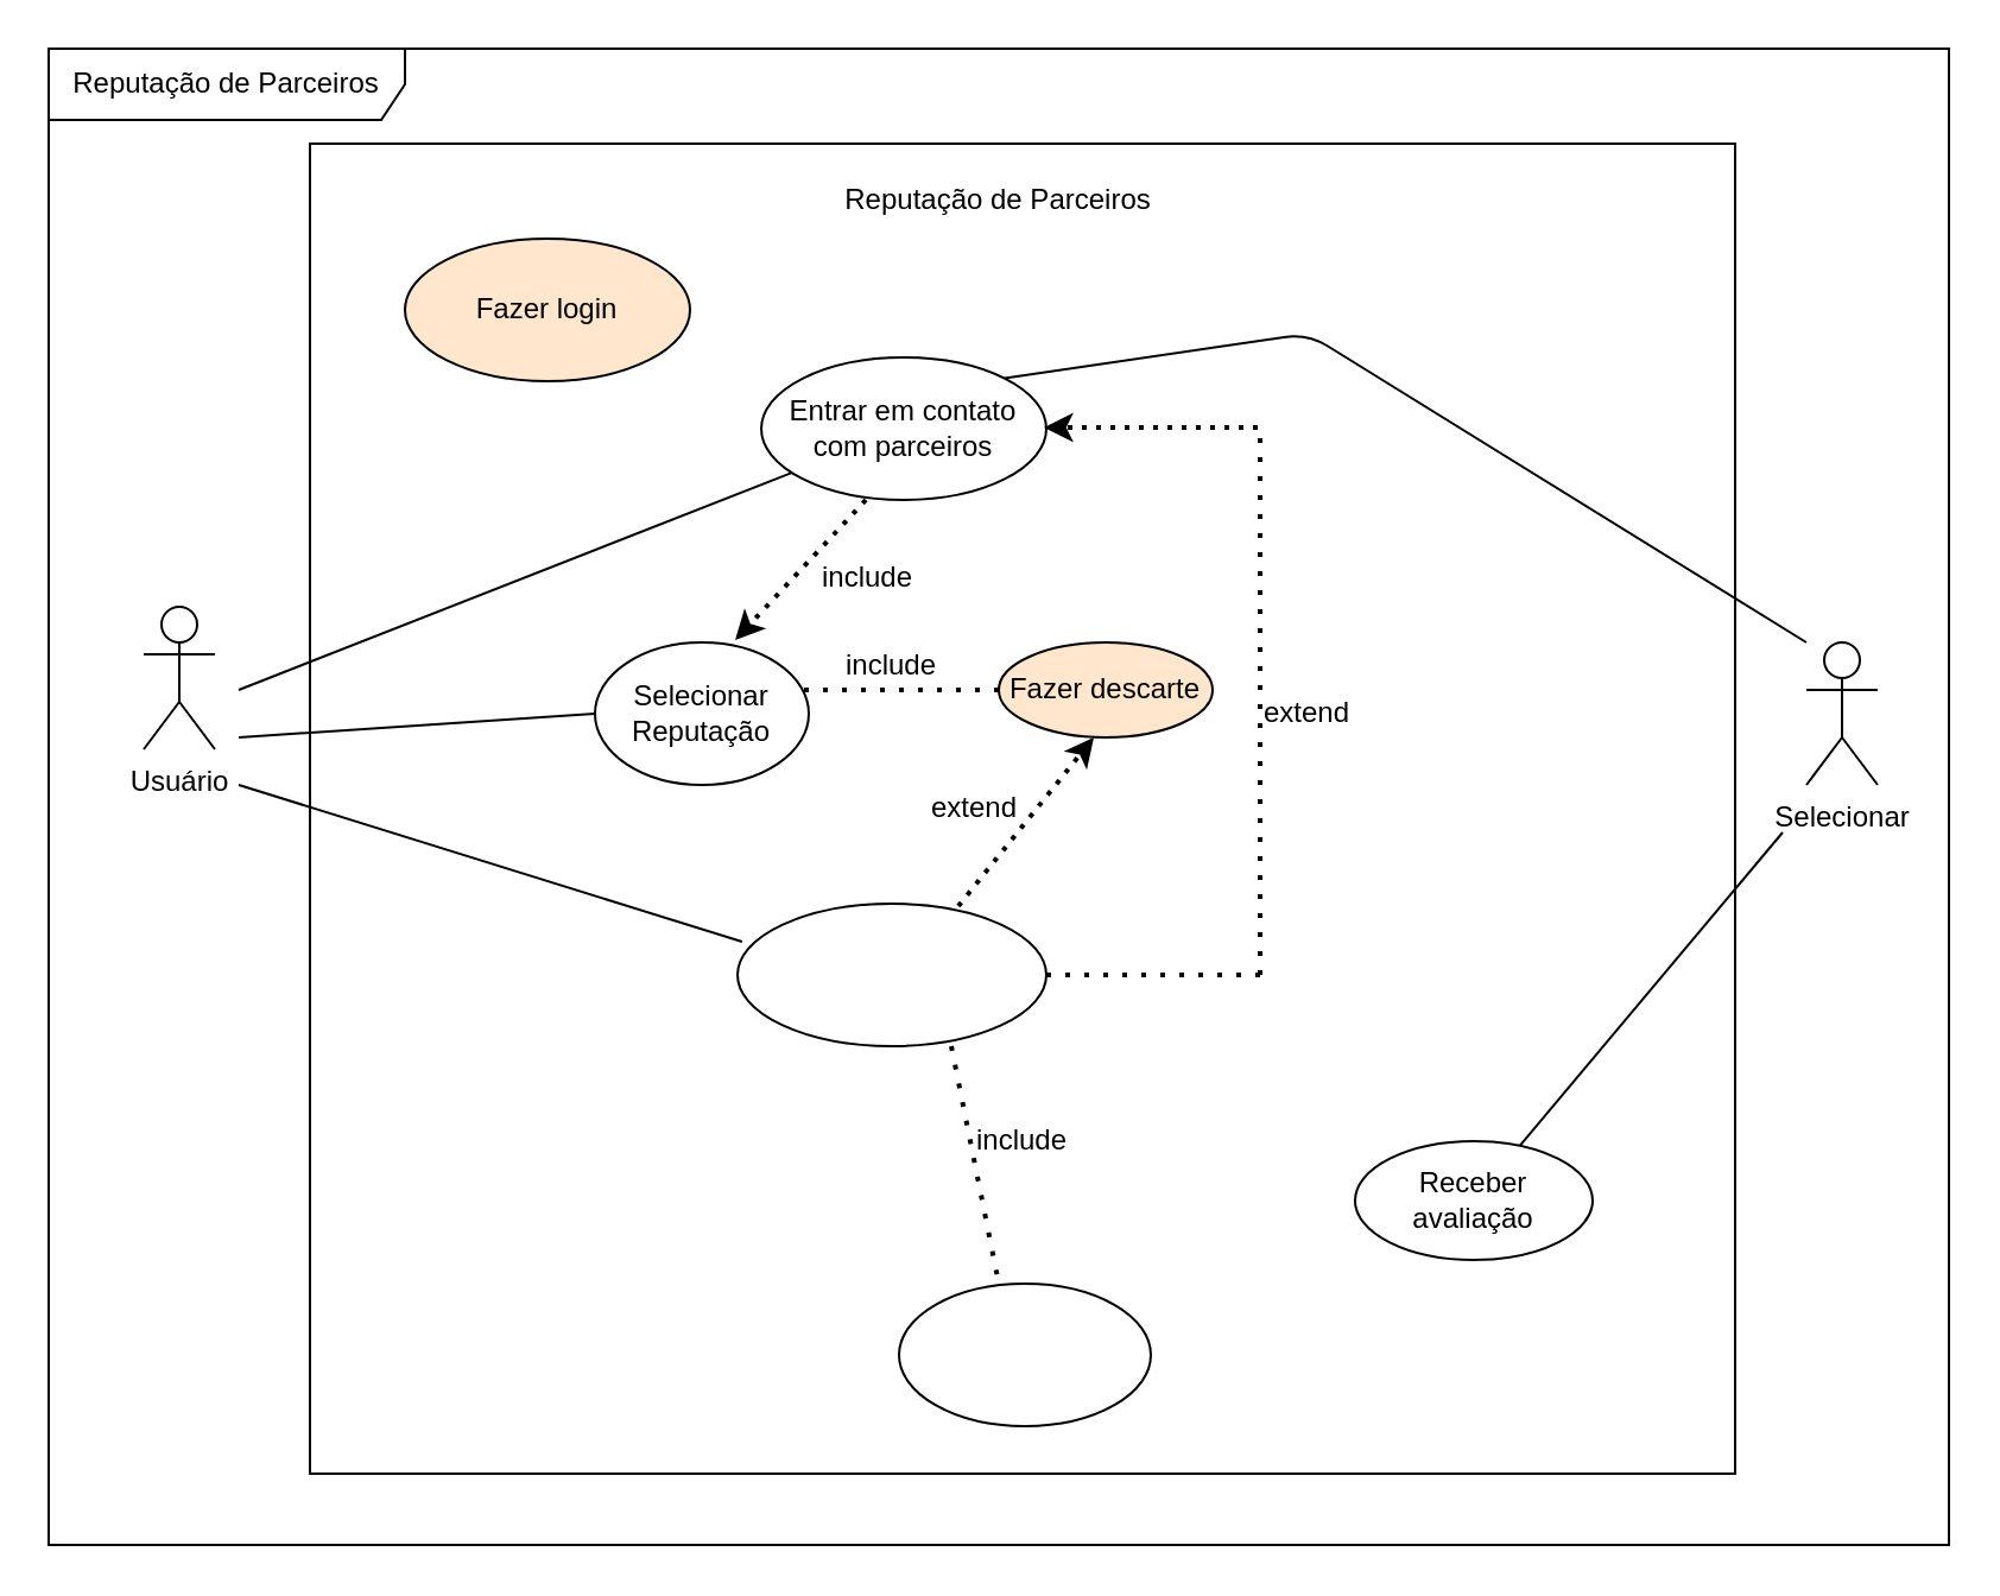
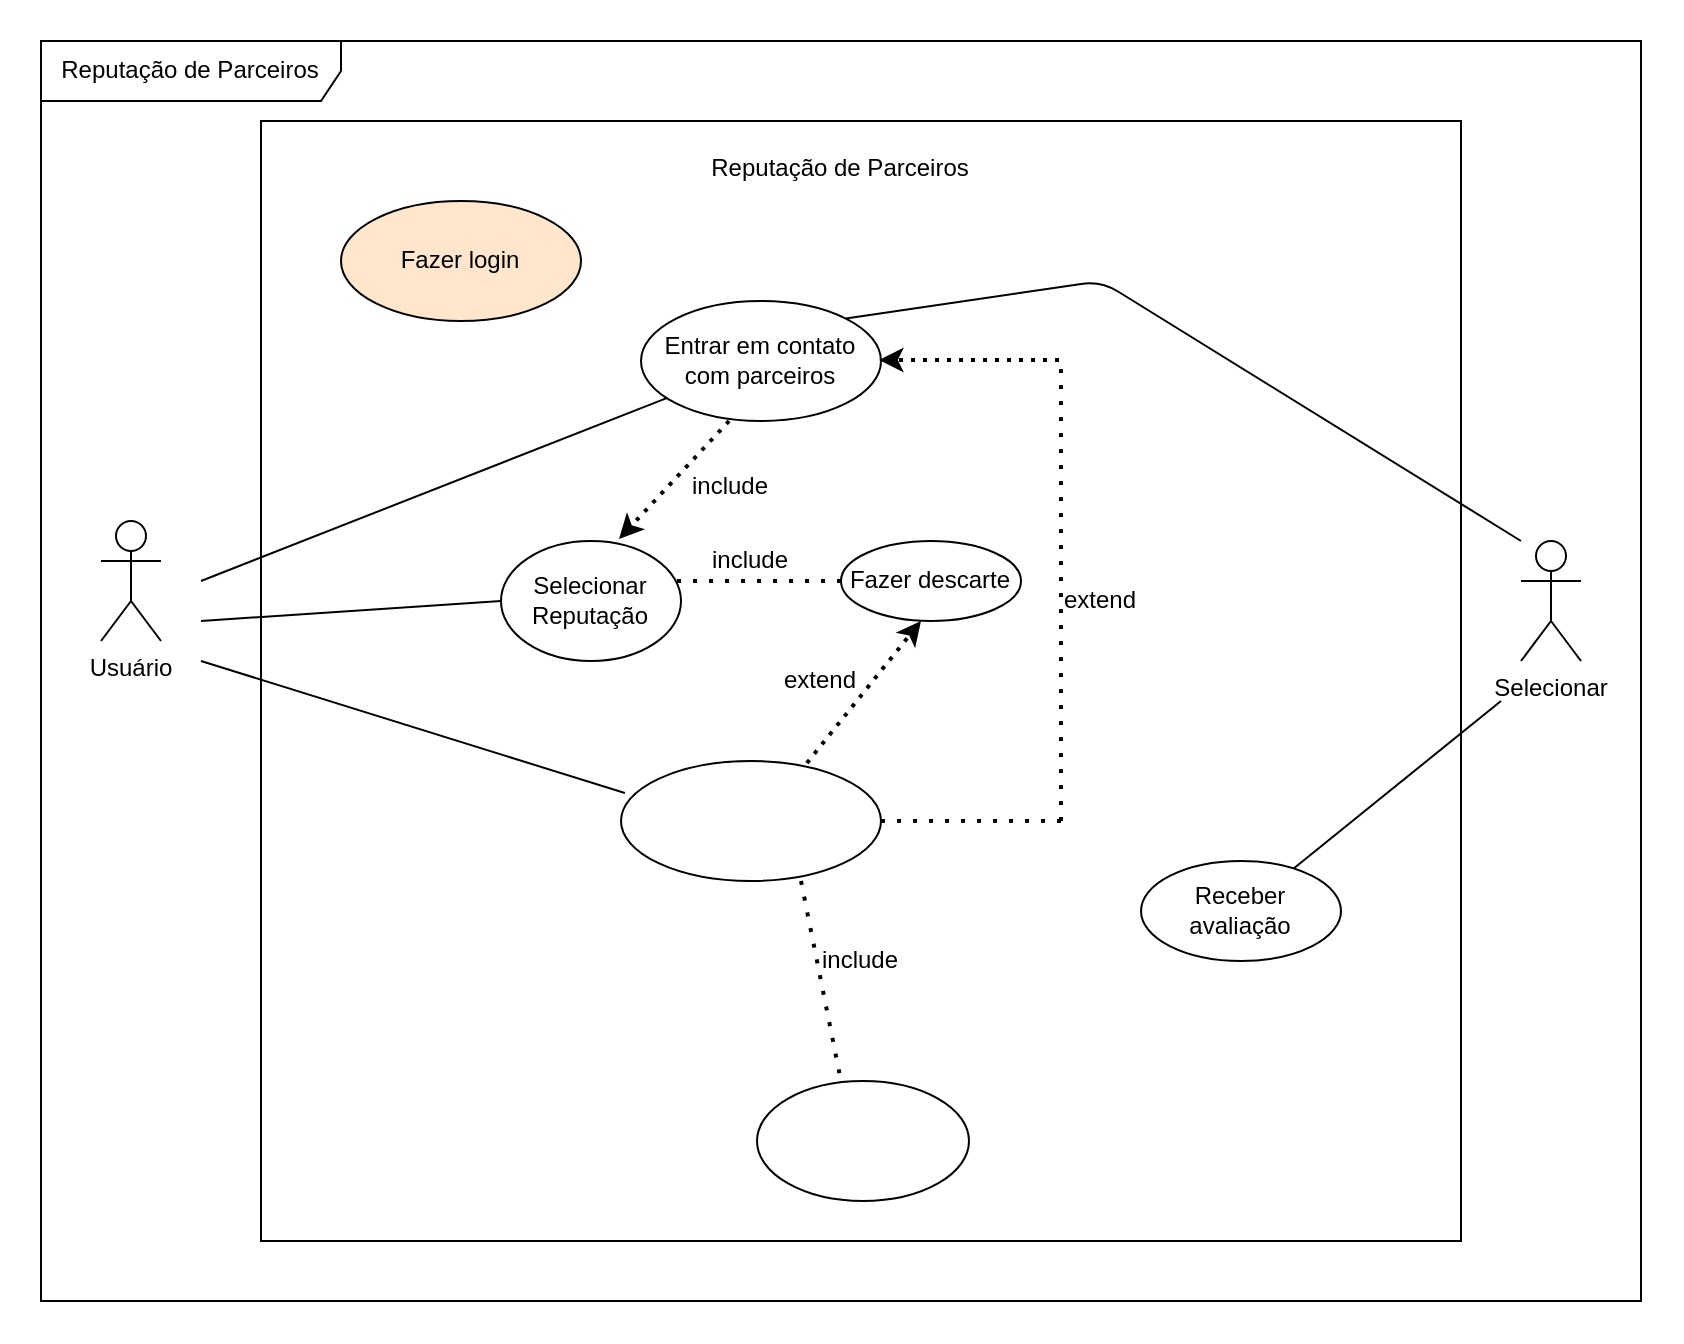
  <mxCell id="0" />
  <mxCell id="1" parent="0" />
- <mxCell id="2" value="Usuário" style="shape=umlActor;verticalLabelPosition=bottom;verticalAlign=top;outlineConnect=0;html=1;" parent="1" vertex="1"><mxGeometry x="60" y="255" width="30" height="60" as="geometry" /></mxCell>
+ <mxCell id="2" value="Usuário" style="shape=umlActor;verticalLabelPosition=bottom;verticalAlign=top;outlineConnect=0;html=1;" parent="1" vertex="1"><mxGeometry x="50" y="260" width="30" height="60" as="geometry" /></mxCell>
  <mxCell id="3" value="" style="endArrow=none;html=1;" parent="1" target="4" edge="1"><mxGeometry width="50" height="50" relative="1" as="geometry"><mxPoint x="100" y="290" as="sourcePoint" /><mxPoint x="240" y="180" as="targetPoint" /><Array as="points" /></mxGeometry></mxCell>
  <mxCell id="4" value="" style="ellipse;whiteSpace=wrap;html=1;" parent="1" vertex="1"><mxGeometry x="320" y="150" width="120" height="60" as="geometry" /></mxCell>
  <mxCell id="5" value="&lt;font style=&quot;vertical-align: inherit&quot;&gt;&lt;font style=&quot;vertical-align: inherit&quot;&gt;Entrar em contato com parceiros&lt;/font&gt;&lt;/font&gt;" style="text;html=1;strokeColor=none;fillColor=none;align=center;verticalAlign=middle;whiteSpace=wrap;rounded=0;" parent="1" vertex="1"><mxGeometry x="330" y="170" width="100" height="20" as="geometry" /></mxCell>
  <mxCell id="6" value="Selecionar" style="shape=umlActor;verticalLabelPosition=bottom;verticalAlign=top;html=1;outlineConnect=0;" parent="1" vertex="1"><mxGeometry x="760" y="270" width="30" height="60" as="geometry" /></mxCell>
  <mxCell id="7" value="" style="ellipse;whiteSpace=wrap;html=1;" parent="1" vertex="1"><mxGeometry x="310" y="380" width="130" height="60" as="geometry" /></mxCell>
  <mxCell id="8" value="" style="endArrow=none;html=1;exitX=0.015;exitY=0.267;exitDx=0;exitDy=0;exitPerimeter=0;" parent="1" source="7" edge="1"><mxGeometry width="50" height="50" relative="1" as="geometry"><mxPoint x="280" y="400" as="sourcePoint" /><mxPoint x="100" y="330" as="targetPoint" /></mxGeometry></mxCell>
  <mxCell id="9" value="include" style="text;html=1;strokeColor=none;fillColor=none;align=center;verticalAlign=middle;whiteSpace=wrap;rounded=0;" parent="1" vertex="1"><mxGeometry x="410" y="470" width="40" height="20" as="geometry" /></mxCell>
  <mxCell id="10" value="" style="endArrow=none;html=1;" parent="1" edge="1"><mxGeometry width="50" height="50" relative="1" as="geometry"><mxPoint x="100" y="310" as="sourcePoint" /><mxPoint x="250" y="300" as="targetPoint" /></mxGeometry></mxCell>
  <mxCell id="11" value="" style="endArrow=none;dashed=1;html=1;dashPattern=1 3;strokeWidth=2;" parent="1" edge="1"><mxGeometry width="50" height="50" relative="1" as="geometry"><mxPoint x="400" y="440" as="sourcePoint" /><mxPoint x="420" y="540" as="targetPoint" /></mxGeometry></mxCell>
  <mxCell id="12" value="" style="ellipse;whiteSpace=wrap;html=1;" parent="1" vertex="1"><mxGeometry x="378" y="540" width="106" height="60" as="geometry" /></mxCell>
  <mxCell id="13" value="" style="endArrow=classic;html=1;dashed=1;dashPattern=1 2;strokeWidth=2;exitX=0.715;exitY=0.017;exitDx=0;exitDy=0;exitPerimeter=0;" parent="1" source="7" edge="1"><mxGeometry width="50" height="50" relative="1" as="geometry"><mxPoint x="350" y="380" as="sourcePoint" /><mxPoint x="460" y="310" as="targetPoint" /></mxGeometry></mxCell>
  <mxCell id="14" value="extend" style="text;html=1;strokeColor=none;fillColor=none;align=center;verticalAlign=middle;whiteSpace=wrap;rounded=0;" parent="1" vertex="1"><mxGeometry x="390" y="330" width="40" height="20" as="geometry" /></mxCell>
  <mxCell id="15" value="" style="endArrow=none;dashed=1;html=1;dashPattern=1 3;strokeWidth=2;" parent="1" edge="1"><mxGeometry width="50" height="50" relative="1" as="geometry"><mxPoint x="530" y="410" as="sourcePoint" /><mxPoint x="530" y="180" as="targetPoint" /></mxGeometry></mxCell>
  <mxCell id="16" value="extend" style="text;html=1;strokeColor=none;fillColor=none;align=center;verticalAlign=middle;whiteSpace=wrap;rounded=0;" parent="1" vertex="1"><mxGeometry x="530" y="290" width="40" height="20" as="geometry" /></mxCell>
  <mxCell id="17" value="" style="endArrow=none;html=1;strokeWidth=1;exitX=1;exitY=0;exitDx=0;exitDy=0;" parent="1" source="4" edge="1"><mxGeometry width="50" height="50" relative="1" as="geometry"><mxPoint x="435" y="129.5" as="sourcePoint" /><mxPoint x="760" y="270" as="targetPoint" /><Array as="points"><mxPoint x="550" y="140" /></Array></mxGeometry></mxCell>
  <mxCell id="18" value="" style="endArrow=classic;html=1;strokeWidth=2;dashed=1;dashPattern=1 2;" parent="1" edge="1"><mxGeometry width="50" height="50" relative="1" as="geometry"><mxPoint x="529" y="179.5" as="sourcePoint" /><mxPoint x="439" y="179.5" as="targetPoint" /></mxGeometry></mxCell>
  <mxCell id="19" value="" style="endArrow=none;dashed=1;html=1;dashPattern=1 3;strokeWidth=2;exitX=1;exitY=0.5;exitDx=0;exitDy=0;" parent="1" edge="1"><mxGeometry width="50" height="50" relative="1" as="geometry"><mxPoint x="440" y="410" as="sourcePoint" /><mxPoint x="530" y="410" as="targetPoint" /></mxGeometry></mxCell>
  <mxCell id="20" value="" style="endArrow=none;dashed=1;html=1;dashPattern=1 3;strokeWidth=2;entryX=0;entryY=0.5;entryDx=0;entryDy=0;" parent="1" target="22" edge="1"><mxGeometry width="50" height="50" relative="1" as="geometry"><mxPoint x="380" y="290" as="sourcePoint" /><mxPoint x="410" y="290" as="targetPoint" /><Array as="points"><mxPoint x="330" y="290" /><mxPoint x="370" y="290" /></Array></mxGeometry></mxCell>
  <mxCell id="21" value="" style="ellipse;whiteSpace=wrap;html=1;" parent="1" vertex="1"><mxGeometry x="250" y="270" width="90" height="60" as="geometry" /></mxCell>
- <mxCell id="22" value="Fazer descarte" style="ellipse;whiteSpace=wrap;html=1;fillColor=#ffe6cc;" parent="1" vertex="1"><mxGeometry x="420" y="270" width="90" height="40" as="geometry" /></mxCell>
+ <mxCell id="22" value="Fazer descarte" style="ellipse;whiteSpace=wrap;html=1;" parent="1" vertex="1"><mxGeometry x="420" y="270" width="90" height="40" as="geometry" /></mxCell>
  <mxCell id="23" value="Selecionar Reputação" style="text;html=1;strokeColor=none;fillColor=none;align=center;verticalAlign=middle;whiteSpace=wrap;rounded=0;" parent="1" vertex="1"><mxGeometry x="250" y="290" width="90" height="20" as="geometry" /></mxCell>
  <mxCell id="24" value="include" style="text;html=1;strokeColor=none;fillColor=none;align=center;verticalAlign=middle;whiteSpace=wrap;rounded=0;" parent="1" vertex="1"><mxGeometry x="355" y="270" width="40" height="20" as="geometry" /></mxCell>
  <mxCell id="25" value="" style="endArrow=classic;html=1;dashed=1;dashPattern=1 2;entryX=0.656;entryY=-0.017;entryDx=0;entryDy=0;strokeWidth=2;entryPerimeter=0;exitX=0.367;exitY=1;exitDx=0;exitDy=0;exitPerimeter=0;" parent="1" source="4" target="21" edge="1"><mxGeometry width="50" height="50" relative="1" as="geometry"><mxPoint x="340" y="265.98" as="sourcePoint" /><mxPoint x="310" y="210" as="targetPoint" /></mxGeometry></mxCell>
  <mxCell id="26" value="&lt;font style=&quot;vertical-align: inherit&quot;&gt;&lt;font style=&quot;vertical-align: inherit&quot;&gt;&lt;font style=&quot;vertical-align: inherit&quot;&gt;&lt;font style=&quot;vertical-align: inherit&quot;&gt;&lt;font style=&quot;vertical-align: inherit&quot;&gt;&lt;font style=&quot;vertical-align: inherit&quot;&gt;include&lt;/font&gt;&lt;/font&gt;&lt;br&gt;&lt;/font&gt;&lt;/font&gt;&lt;br&gt;&lt;/font&gt;&lt;/font&gt;" style="text;html=1;strokeColor=none;fillColor=none;align=center;verticalAlign=middle;whiteSpace=wrap;rounded=0;" parent="1" vertex="1"><mxGeometry x="345" y="240" width="40" height="20" as="geometry" /></mxCell>
  <mxCell id="27" value="" style="endArrow=none;html=1;" parent="1" target="28" edge="1"><mxGeometry width="50" height="50" relative="1" as="geometry"><mxPoint x="750" y="350" as="sourcePoint" /><mxPoint x="635" y="285" as="targetPoint" /></mxGeometry></mxCell>
- <mxCell id="28" value="Receber avaliação" style="ellipse;whiteSpace=wrap;html=1;" parent="1" vertex="1"><mxGeometry x="570" y="480" width="100" height="50" as="geometry" /></mxCell>
+ <mxCell id="28" value="Receber avaliação" style="ellipse;whiteSpace=wrap;html=1;" parent="1" vertex="1"><mxGeometry x="570" y="430" width="100" height="50" as="geometry" /></mxCell>
  <mxCell id="29" value="&lt;font style=&quot;vertical-align: inherit&quot;&gt;&lt;font style=&quot;vertical-align: inherit&quot;&gt;Fazer login&lt;/font&gt;&lt;/font&gt;" style="ellipse;whiteSpace=wrap;html=1;fillColor=#ffe6cc;" parent="1" vertex="1"><mxGeometry x="170" y="100" width="120" height="60" as="geometry" /></mxCell>
  <mxCell id="30" value="Reputação de Parceiros" style="text;align=center;fontStyle=0;verticalAlign=middle;spacingLeft=3;spacingRight=3;strokeColor=none;rotatable=0;points=[[0,0.5],[1,0.5]];portConstraint=eastwest;fillColor=none;" parent="1" vertex="1"><mxGeometry x="360" y="70" width="120" height="26" as="geometry" /></mxCell>
  <mxCell id="31" value="" style="rounded=0;whiteSpace=wrap;html=1;fillColor=none;" vertex="1" parent="1"><mxGeometry x="130" width="600" height="560" as="geometry" y="60" /></mxCell>
  <mxCell id="32" value="Reputação de Parceiros" style="shape=umlFrame;whiteSpace=wrap;html=1;fillColor=none;width=150;height=30;" vertex="1" parent="1"><mxGeometry x="20" y="20" width="800" height="630" as="geometry" /></mxCell>
